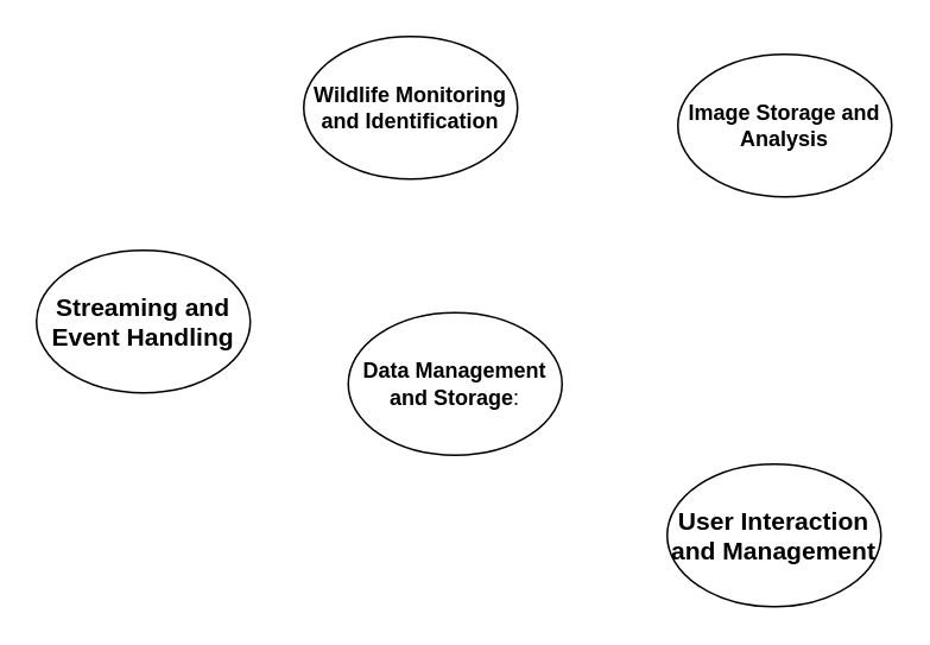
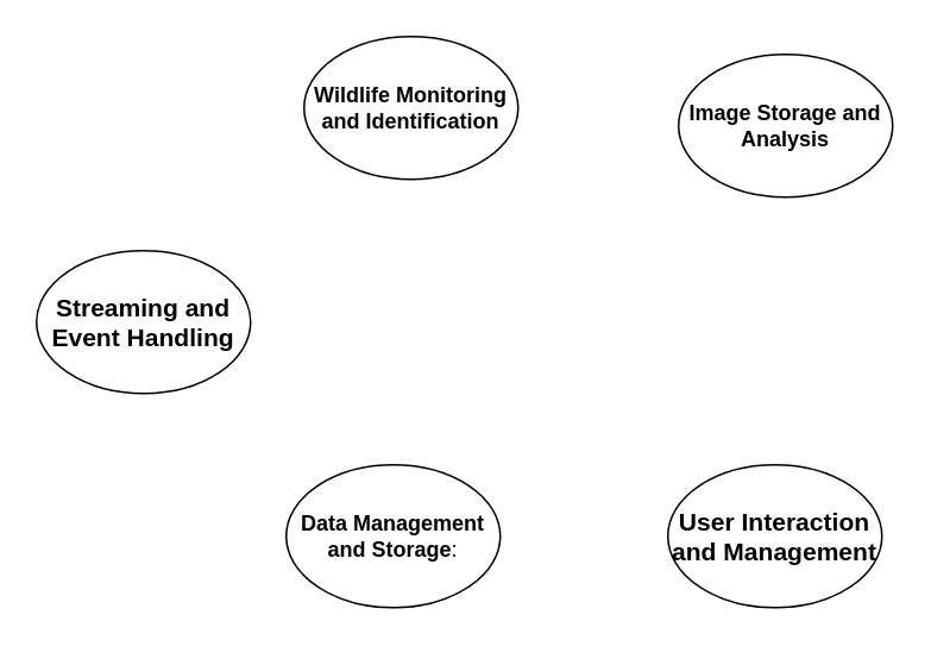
  <mxCell id="0" />
  <mxCell id="1" parent="0" />
  <mxCell id="2" value="&lt;strong&gt;Wildlife Monitoring and Identification&lt;/strong&gt;" style="ellipse;whiteSpace=wrap;html=1;" vertex="1" parent="1"><mxGeometry x="170" y="20" width="120" height="80" as="geometry" /></mxCell>
  <mxCell id="3" value="&lt;strong&gt;Image Storage and Analysis&lt;/strong&gt;" style="ellipse;whiteSpace=wrap;html=1;" vertex="1" parent="1"><mxGeometry x="380" y="30" width="120" height="80" as="geometry" /></mxCell>
- <mxCell id="4" value="&lt;strong&gt;Data Management and Storage&lt;/strong&gt;:" style="ellipse;whiteSpace=wrap;html=1;" vertex="1" parent="1"><mxGeometry x="195" y="175" width="120" height="80" as="geometry" /></mxCell>
+ <mxCell id="4" value="&lt;strong&gt;Data Management and Storage&lt;/strong&gt;:" style="ellipse;whiteSpace=wrap;html=1;" vertex="1" parent="1"><mxGeometry x="160" y="260" width="120" height="80" as="geometry" /></mxCell>
  <mxCell id="5" value="&lt;h3&gt;User Interaction and Management&lt;/h3&gt;" style="ellipse;whiteSpace=wrap;html=1;" vertex="1" parent="1"><mxGeometry x="374" y="260" width="120" height="80" as="geometry" /></mxCell>
  <mxCell id="6" value="&lt;h3&gt;Streaming and Event Handling&lt;/h3&gt;" style="ellipse;whiteSpace=wrap;html=1;" vertex="1" parent="1"><mxGeometry x="20" y="140" width="120" height="80" as="geometry" /></mxCell>
